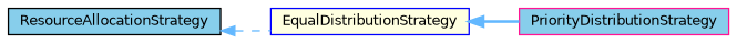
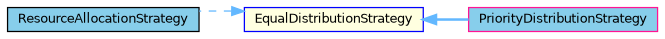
  digraph {
    rankdir=LR
    node [fillcolor=skyblue fontname=Helvetica fontsize=10 shape=box style=filled]
    edge [color=steelblue1 dir=back fontname=Helvetica fontsize=10 labelfontname=Helvetica labelfontsize=10]
    n1 [color=black height=0.2 label=ResourceAllocationStrategy width=0.4]
    n2 [color=blue fillcolor=lightyellow height=0.2 label=EqualDistributionStrategy width=0.4]
    n3 [color=deeppink height=0.2 label=PriorityDistributionStrategy width=0.4]
-   n1 -> n2 [style=dashed]
+   n2 -> n1 [style=dashed]
    n2 -> n3 [style=bold]
  }
